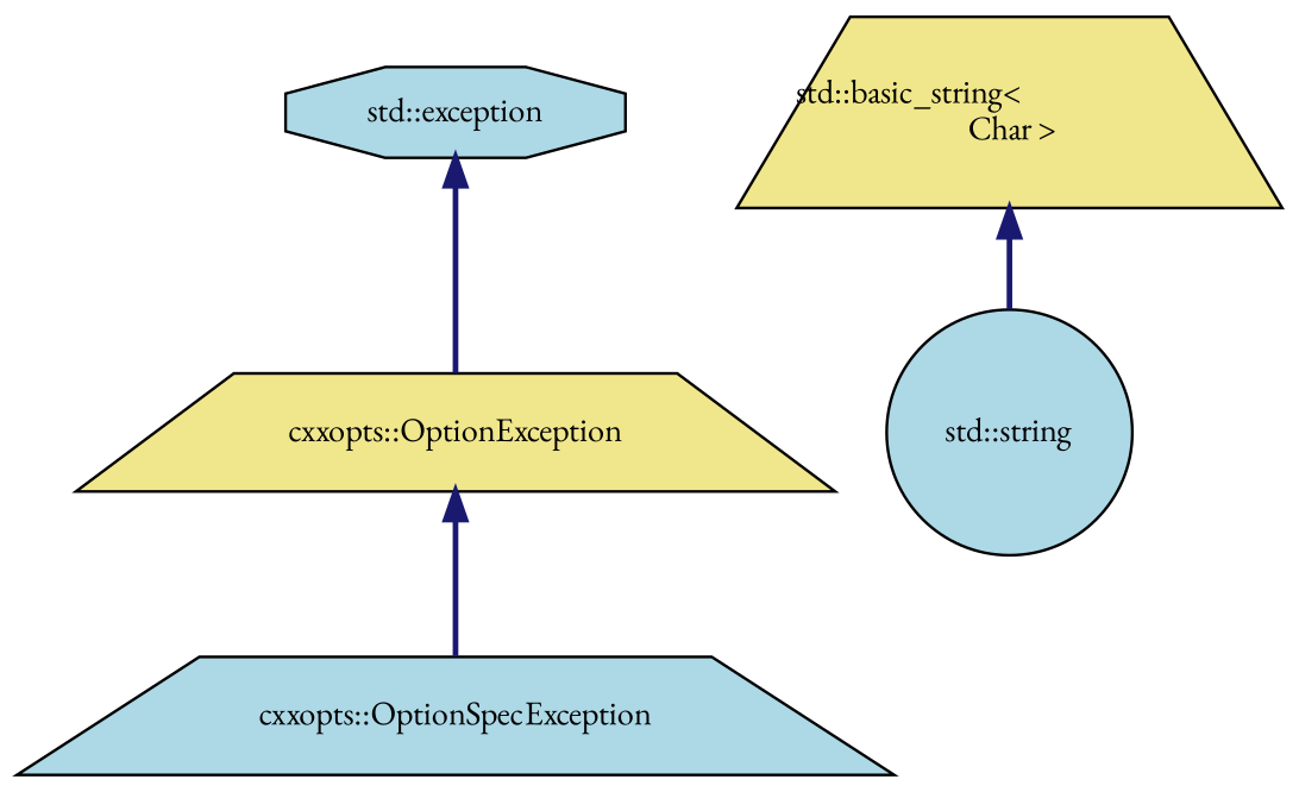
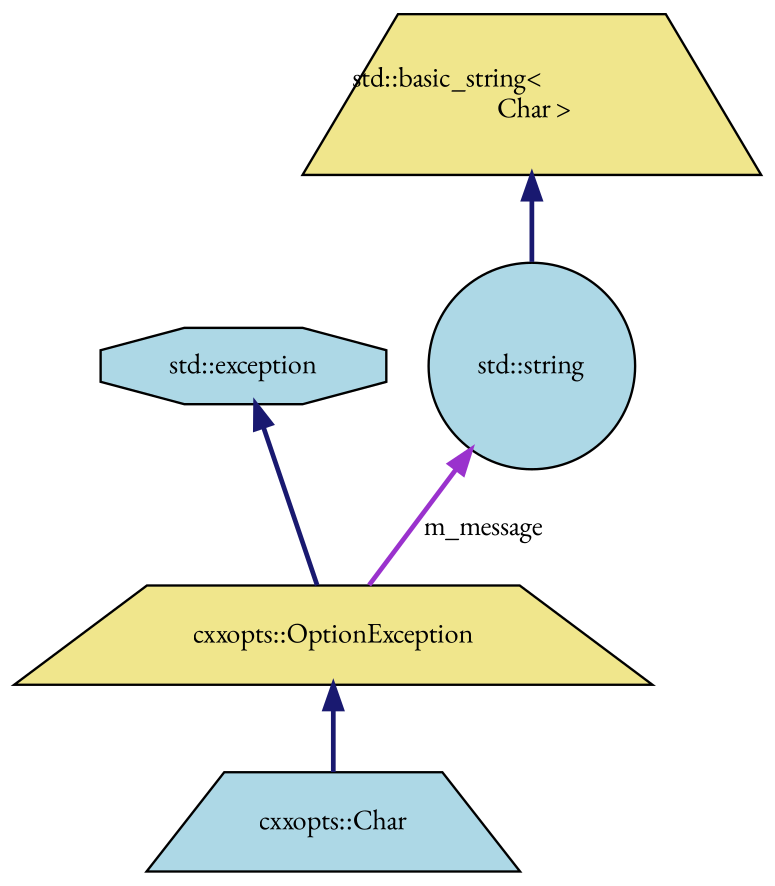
  digraph {
    fontname="EB Garamond"
    node [color=black fillcolor=lightblue fontname="EB Garamond" fontsize=12 shape=trapezium style=filled]
    edge [color=midnightblue dir=back fontname="EB Garamond" fontsize=12 labelfontname=Helvetica labelfontsize=12 style=bold]
-   n1 [height=0.2 label="cxxopts::OptionSpecException" width=0.4]
+   n1 [height=0.2 label="cxxopts::Char" width=0.4]
    n2 [fillcolor=khaki height=0.2 label="cxxopts::OptionException" width=0.4]
    n3 [height=0.2 label="std::exception" shape=octagon width=0.4]
    n4 [height=0.2 label="std::string" shape=circle width=0.4]
    n5 [fillcolor=khaki height=0.2 label="std::basic_string\<\l Char \>" width=0.4]
    n2 -> n1
    n3 -> n2
+   n4 -> n2 [color=darkorchid3 label=" m_message"]
    n5 -> n4
  }
